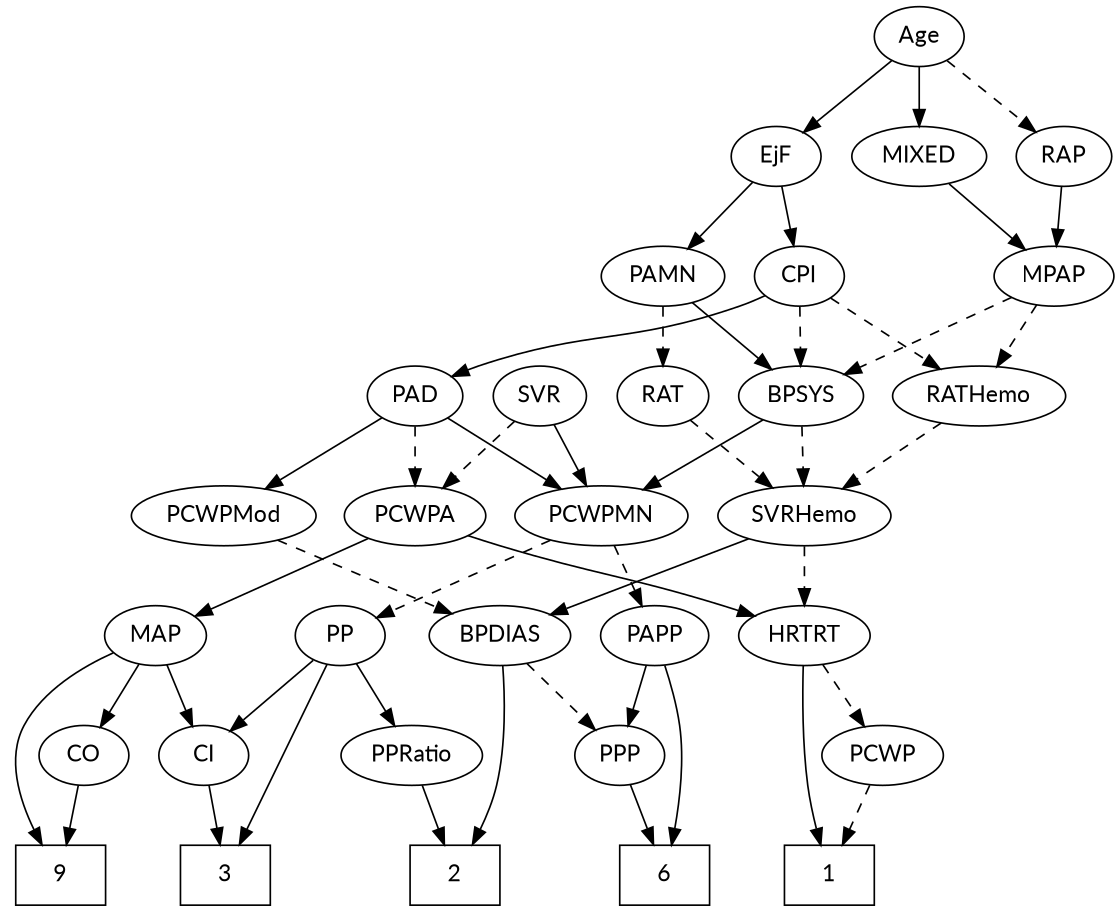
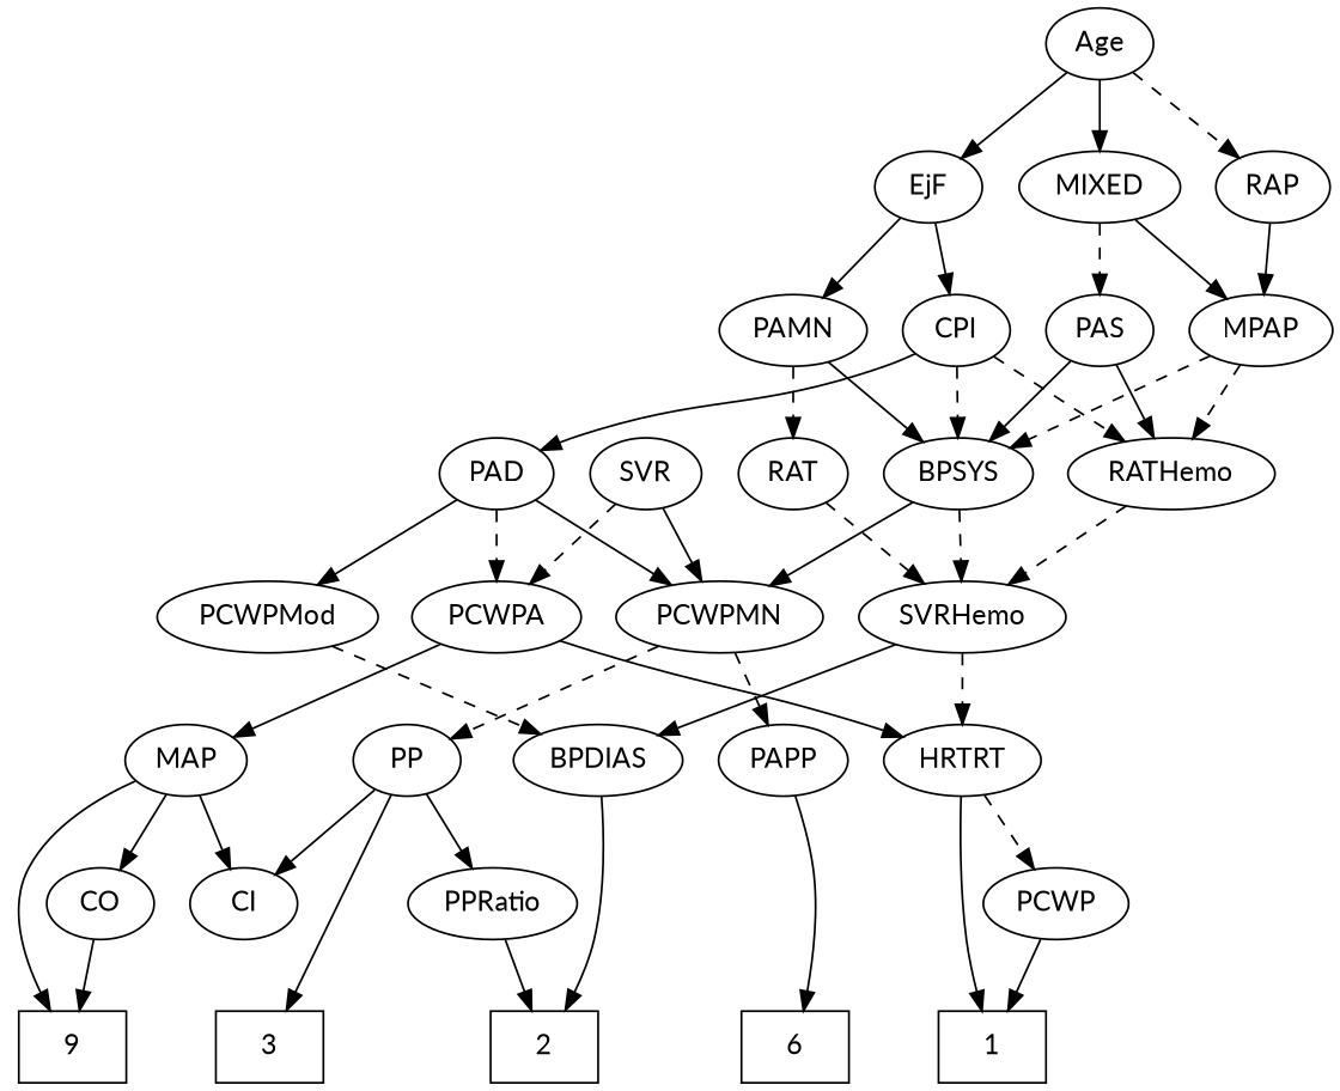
  strict digraph {
    fontname=Lato
    node [fontname=Lato]
    edge [fontname=Lato style=solid]
    1 [height=0.5 shape=box width=0.75]
    2 [height=0.5 shape=box width=0.75]
    3 [height=0.5 shape=box width=0.75]
    n4 [height=0.5 label=6 shape=box width=0.75]
    n5 [height=0.5 label=9 shape=box width=0.75]
    Age [height=0.5 width=0.75]
    EjF [height=0.5 width=0.75]
    RAP [height=0.5 width=0.77632]
    MIXED [height=0.5 width=1.1193]
    PAMN [height=0.5 width=1.011]
    CPI [height=0.5 width=0.75]
    MPAP [height=0.5 width=0.97491]
+   PAS [height=0.5 width=0.75]
    BPSYS [height=0.5 width=1.0471]
    RAT [height=0.5 width=0.75827]
    RATHemo [height=0.5 width=1.3721]
    PAD [height=0.5 width=0.79437]
    PCWPMN [height=0.5 width=1.3902]
    SVRHemo [height=0.5 width=1.3902]
    SVR [height=0.5 width=0.77632]
    PCWPA [height=0.5 width=1.1555]
    PCWPMod [height=0.5 width=1.4443]
    PP [height=0.5 width=0.75]
    PAPP [height=0.5 width=0.88464]
    BPDIAS [height=0.5 width=1.1735]
    HRTRT [height=0.5 width=1.1013]
    CI [height=0.5 width=0.75]
    PPRatio [height=0.5 width=1.1013]
-   PPP [height=0.5 width=0.75]
    PCWP [height=0.5 width=0.97491]
    MAP [height=0.5 width=0.84854]
    CO [height=0.5 width=0.75]
    Age -> EjF
    Age -> RAP [style=dashed]
    Age -> MIXED
    EjF -> PAMN
    EjF -> CPI
    RAP -> MPAP
    MIXED -> MPAP
+   MIXED -> PAS [style=dashed]
    PAMN -> BPSYS
    PAMN -> RAT [style=dashed]
    CPI -> BPSYS [style=dashed]
    CPI -> RATHemo [style=dashed]
    CPI -> PAD
    MPAP -> BPSYS [style=dashed]
    MPAP -> RATHemo [style=dashed]
+   PAS -> BPSYS
+   PAS -> RATHemo
    BPSYS -> PCWPMN
    BPSYS -> SVRHemo [style=dashed]
    RAT -> SVRHemo [style=dashed]
    RATHemo -> SVRHemo [style=dashed]
    PAD -> PCWPMN
    PAD -> PCWPA [style=dashed]
    PAD -> PCWPMod
    PCWPMN -> PP [style=dashed]
    PCWPMN -> PAPP [style=dashed]
    SVRHemo -> BPDIAS
    SVRHemo -> HRTRT [style=dashed]
    SVR -> PCWPMN
    SVR -> PCWPA [style=dashed]
    PCWPA -> HRTRT
    PCWPA -> MAP
    PCWPMod -> BPDIAS [style=dashed]
    PP -> 3
    PP -> CI
    PP -> PPRatio
    PAPP -> n4
-   PAPP -> PPP
    BPDIAS -> 2
-   BPDIAS -> PPP [style=dashed]
    HRTRT -> 1
    HRTRT -> PCWP [style=dashed]
-   CI -> 3
    PPRatio -> 2
-   PPP -> n4
-   PCWP -> 1 [style=dashed]
+   PCWP -> 1
    MAP -> n5
    MAP -> CI
    MAP -> CO
    CO -> n5
  }
